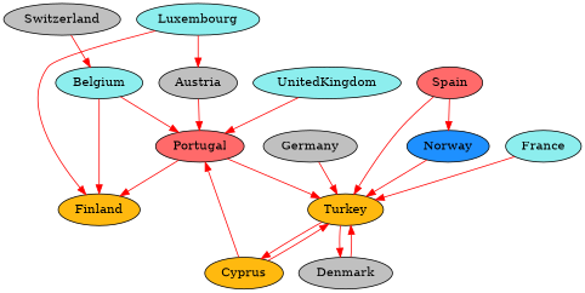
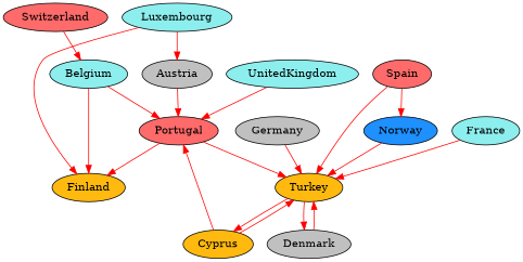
  digraph {
    node [fillcolor=gray style=filled]
    edge [color=red penwidth=1]
    Austria
    Portugal [fillcolor=indianred1]
    Finland [fillcolor=darkgoldenrod1]
    Turkey [fillcolor=darkgoldenrod1]
    Belgium [fillcolor=darkslategray2]
    Cyprus [fillcolor=darkgoldenrod1]
    Denmark
    France [fillcolor=darkslategray2]
    Germany
    Luxembourg [fillcolor=darkslategray2]
    Norway [fillcolor=dodgerblue]
    Spain [fillcolor=indianred1]
-   Switzerland
+   Switzerland [fillcolor=indianred1]
    UnitedKingdom [fillcolor=darkslategray2]
    Austria -> Portugal
    Portugal -> Finland
    Portugal -> Turkey
    Turkey -> Cyprus
    Turkey -> Denmark
    Belgium -> Portugal
    Belgium -> Finland
    Cyprus -> Portugal
    Cyprus -> Turkey
    Denmark -> Turkey
    France -> Turkey
    Germany -> Turkey
    Luxembourg -> Austria
    Luxembourg -> Finland
    Norway -> Turkey
    Spain -> Turkey
    Spain -> Norway
    Switzerland -> Belgium
    UnitedKingdom -> Portugal
  }
